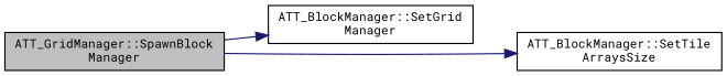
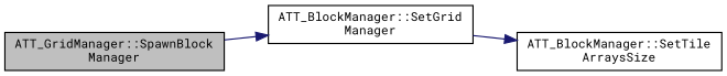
  digraph {
    fontname="Roboto Mono"
    rankdir=LR
    node [color=black fillcolor=white fontname="Roboto Mono" fontsize=10 shape=record style=filled]
    edge [color=midnightblue fontname="Roboto Mono" fontsize=10 labelfontname=Helvetica labelfontsize=10 style=solid]
    n1 [fillcolor=grey75 fontcolor=black height=0.2 label="ATT_GridManager::SpawnBlock\lManager" width=0.4]
    n2 [height=0.2 label="ATT_BlockManager::SetGrid\lManager" width=0.4]
    n3 [height=0.2 label="ATT_BlockManager::SetTile\lArraysSize" width=0.4]
    n1 -> n2
-   n1 -> n3
+   n2 -> n3
  }
